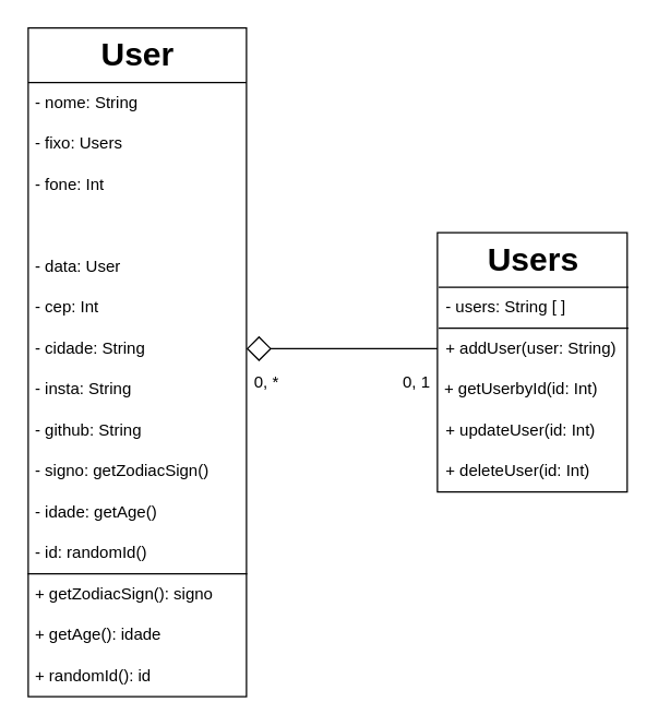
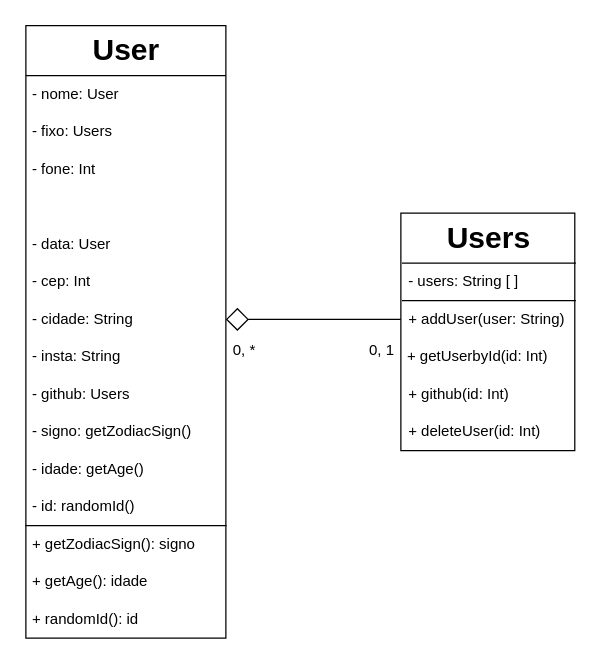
  <mxCell id="0" />
  <mxCell id="1" parent="0" />
  <mxCell id="2" value="" style="group" vertex="1" connectable="0" parent="1"><mxGeometry x="20" y="20" width="160" height="490" as="geometry" /></mxCell>
  <mxCell id="3" value="" style="rounded=0;whiteSpace=wrap;html=1;" vertex="1" parent="2"><mxGeometry width="160" height="400" as="geometry" /></mxCell>
  <mxCell id="4" value="User" style="text;strokeColor=none;fillColor=none;html=1;fontSize=24;fontStyle=1;verticalAlign=middle;align=center;" vertex="1" parent="2"><mxGeometry width="160" height="40" as="geometry" /></mxCell>
- <mxCell id="5" value="&amp;nbsp;- nome: String" style="text;html=1;strokeColor=none;fillColor=none;align=left;verticalAlign=middle;whiteSpace=wrap;rounded=0;" vertex="1" parent="2"><mxGeometry y="40" width="160" height="30" as="geometry" /></mxCell>
+ <mxCell id="5" value="&amp;nbsp;- nome: User" style="text;html=1;strokeColor=none;fillColor=none;align=left;verticalAlign=middle;whiteSpace=wrap;rounded=0;" vertex="1" parent="2"><mxGeometry y="40" width="160" height="30" as="geometry" /></mxCell>
  <mxCell id="6" value="&amp;nbsp;- fixo: Users" style="text;html=1;strokeColor=none;fillColor=none;align=left;verticalAlign=middle;whiteSpace=wrap;rounded=0;" vertex="1" parent="2"><mxGeometry y="70" width="160" height="30" as="geometry" /></mxCell>
  <mxCell id="7" value="&amp;nbsp;- fone: Int" style="text;html=1;strokeColor=none;fillColor=none;align=left;verticalAlign=middle;whiteSpace=wrap;rounded=0;" vertex="1" parent="2"><mxGeometry y="100" width="160" height="30" as="geometry" /></mxCell>
  <mxCell id="8" value="&amp;nbsp;- data: User" style="text;html=1;strokeColor=none;fillColor=none;align=left;verticalAlign=middle;whiteSpace=wrap;rounded=0;" vertex="1" parent="2"><mxGeometry y="160" width="160" height="30" as="geometry" /></mxCell>
  <mxCell id="9" value="&amp;nbsp;- cep: Int" style="text;html=1;strokeColor=none;fillColor=none;align=left;verticalAlign=middle;whiteSpace=wrap;rounded=0;" vertex="1" parent="2"><mxGeometry y="190" width="160" height="30" as="geometry" /></mxCell>
  <mxCell id="10" value="&amp;nbsp;- cidade: String" style="text;html=1;strokeColor=none;fillColor=none;align=left;verticalAlign=middle;whiteSpace=wrap;rounded=0;" vertex="1" parent="2"><mxGeometry y="220" width="160" height="30" as="geometry" /></mxCell>
  <mxCell id="11" value="&amp;nbsp;- insta: String" style="text;html=1;strokeColor=none;fillColor=none;align=left;verticalAlign=middle;whiteSpace=wrap;rounded=0;" vertex="1" parent="2"><mxGeometry y="250" width="160" height="30" as="geometry" /></mxCell>
- <mxCell id="12" value="&amp;nbsp;- github: String" style="text;html=1;strokeColor=none;fillColor=none;align=left;verticalAlign=middle;whiteSpace=wrap;rounded=0;" vertex="1" parent="2"><mxGeometry y="280" width="160" height="30" as="geometry" /></mxCell>
+ <mxCell id="12" value="&amp;nbsp;- github: Users" style="text;html=1;strokeColor=none;fillColor=none;align=left;verticalAlign=middle;whiteSpace=wrap;rounded=0;" vertex="1" parent="2"><mxGeometry y="280" width="160" height="30" as="geometry" /></mxCell>
  <mxCell id="13" value="&amp;nbsp;- signo: getZodiacSign()" style="text;html=1;strokeColor=none;fillColor=none;align=left;verticalAlign=middle;whiteSpace=wrap;rounded=0;" vertex="1" parent="2"><mxGeometry y="310" width="160" height="30" as="geometry" /></mxCell>
  <mxCell id="14" value="&amp;nbsp;- idade: getAge()" style="text;html=1;strokeColor=none;fillColor=none;align=left;verticalAlign=middle;whiteSpace=wrap;rounded=0;" vertex="1" parent="2"><mxGeometry y="340" width="160" height="30" as="geometry" /></mxCell>
  <mxCell id="15" value="&amp;nbsp;- id: randomId()" style="text;html=1;strokeColor=none;fillColor=none;align=left;verticalAlign=middle;whiteSpace=wrap;rounded=0;" vertex="1" parent="2"><mxGeometry y="370" width="160" height="30" as="geometry" /></mxCell>
  <mxCell id="16" value="" style="rounded=0;whiteSpace=wrap;html=1;" vertex="1" parent="2"><mxGeometry y="400" width="160" height="90" as="geometry" /></mxCell>
  <mxCell id="17" style="edgeStyle=none;html=1;exitX=0;exitY=0;exitDx=0;exitDy=0;entryX=1;entryY=0;entryDx=0;entryDy=0;endArrow=none;endFill=0;" edge="1" parent="2" source="5" target="5"><mxGeometry relative="1" as="geometry" /></mxCell>
  <mxCell id="18" value="&amp;nbsp;+ getZodiacSign(): signo" style="text;html=1;strokeColor=none;fillColor=none;align=left;verticalAlign=middle;whiteSpace=wrap;rounded=0;" vertex="1" parent="2"><mxGeometry y="400" width="160" height="30" as="geometry" /></mxCell>
  <mxCell id="19" value="&amp;nbsp;+ getAge(): idade" style="text;html=1;strokeColor=none;fillColor=none;align=left;verticalAlign=middle;whiteSpace=wrap;rounded=0;" vertex="1" parent="2"><mxGeometry y="430" width="160" height="30" as="geometry" /></mxCell>
  <mxCell id="20" value="&amp;nbsp;+ randomId(): id" style="text;html=1;strokeColor=none;fillColor=none;align=left;verticalAlign=middle;whiteSpace=wrap;rounded=0;" vertex="1" parent="2"><mxGeometry y="460" width="160" height="30" as="geometry" /></mxCell>
  <mxCell id="21" value="" style="group" vertex="1" connectable="0" parent="1"><mxGeometry x="320" y="170" width="140" height="190" as="geometry" /></mxCell>
  <mxCell id="22" value="" style="rounded=0;whiteSpace=wrap;html=1;" vertex="1" parent="21"><mxGeometry width="139.13" height="190" as="geometry" /></mxCell>
  <mxCell id="23" value="Users" style="text;strokeColor=none;fillColor=none;html=1;fontSize=24;fontStyle=1;verticalAlign=middle;align=center;" vertex="1" parent="21"><mxGeometry x="0.87" width="139.13" height="40" as="geometry" /></mxCell>
  <mxCell id="24" value="&amp;nbsp;- users: String [ ]" style="text;html=1;strokeColor=none;fillColor=none;align=left;verticalAlign=middle;whiteSpace=wrap;rounded=0;" vertex="1" parent="21"><mxGeometry x="0.87" y="40" width="139.13" height="30" as="geometry" /></mxCell>
  <mxCell id="25" style="edgeStyle=none;html=1;exitX=0;exitY=0;exitDx=0;exitDy=0;entryX=1;entryY=0;entryDx=0;entryDy=0;endArrow=none;endFill=0;" edge="1" parent="21" source="24" target="24"><mxGeometry relative="1" as="geometry" /></mxCell>
  <mxCell id="26" value="&amp;nbsp;+ addUser(user: String)" style="text;html=1;strokeColor=none;fillColor=none;align=left;verticalAlign=middle;whiteSpace=wrap;rounded=0;" vertex="1" parent="21"><mxGeometry x="0.87" y="70" width="139.13" height="30" as="geometry" /></mxCell>
  <mxCell id="27" style="edgeStyle=none;html=1;exitX=0;exitY=1;exitDx=0;exitDy=0;entryX=1;entryY=1;entryDx=0;entryDy=0;endArrow=none;endFill=0;" edge="1" parent="21" source="24" target="24"><mxGeometry relative="1" as="geometry" /></mxCell>
  <mxCell id="28" value="&amp;nbsp;+ getUserbyId(id: Int)" style="text;html=1;strokeColor=none;fillColor=none;align=left;verticalAlign=middle;whiteSpace=wrap;rounded=0;" vertex="1" parent="21"><mxGeometry y="100" width="139.13" height="30" as="geometry" /></mxCell>
- <mxCell id="29" value="&amp;nbsp;+ updateUser(id: Int)" style="text;html=1;strokeColor=none;fillColor=none;align=left;verticalAlign=middle;whiteSpace=wrap;rounded=0;" vertex="1" parent="21"><mxGeometry x="0.87" y="130" width="139.13" height="30" as="geometry" /></mxCell>
+ <mxCell id="29" value="&amp;nbsp;+ github(id: Int)" style="text;html=1;strokeColor=none;fillColor=none;align=left;verticalAlign=middle;whiteSpace=wrap;rounded=0;" vertex="1" parent="21"><mxGeometry x="0.87" y="130" width="139.13" height="30" as="geometry" /></mxCell>
  <mxCell id="30" value="&amp;nbsp;+ deleteUser(id: Int)" style="text;html=1;strokeColor=none;fillColor=none;align=left;verticalAlign=middle;whiteSpace=wrap;rounded=0;" vertex="1" parent="21"><mxGeometry x="0.87" y="160" width="139.13" height="30" as="geometry" /></mxCell>
  <mxCell id="31" style="edgeStyle=none;html=1;endArrow=diamond;endFill=0;strokeWidth=1;endSize=16;entryX=1;entryY=0.5;entryDx=0;entryDy=0;" edge="1" parent="1" target="10"><mxGeometry relative="1" as="geometry"><mxPoint x="320" y="255" as="sourcePoint" /><mxPoint x="180" y="257" as="targetPoint" /></mxGeometry></mxCell>
  <mxCell id="32" value="0, *" style="text;html=1;strokeColor=none;fillColor=none;align=center;verticalAlign=middle;whiteSpace=wrap;rounded=0;" vertex="1" parent="1"><mxGeometry x="180" y="270" width="30" height="20" as="geometry" /></mxCell>
  <mxCell id="33" value="0, 1" style="text;html=1;strokeColor=none;fillColor=none;align=center;verticalAlign=middle;whiteSpace=wrap;rounded=0;" vertex="1" parent="1"><mxGeometry x="290" y="270" width="30" height="20" as="geometry" /></mxCell>
